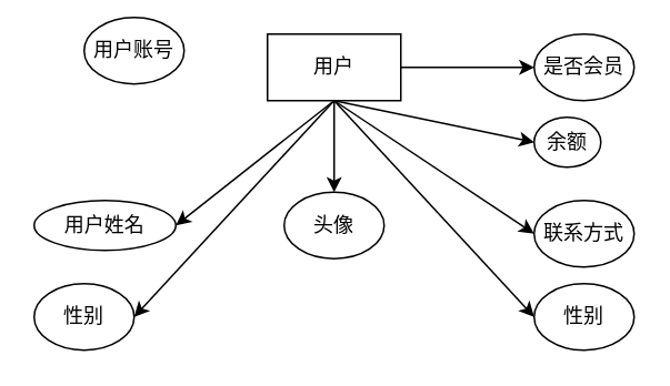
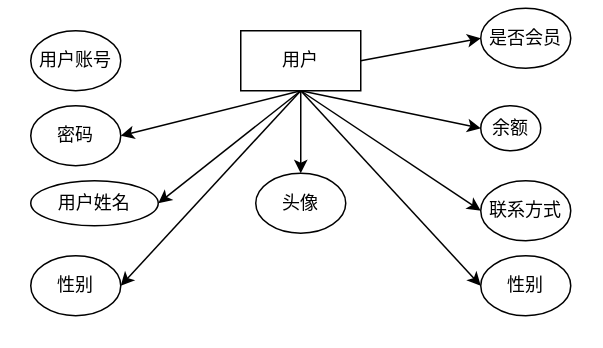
  <mxCell id="0" />
  <mxCell id="1" parent="0" />
  <mxCell id="2" value="用户" style="rounded=0;whiteSpace=wrap;html=1;" vertex="1" parent="1"><mxGeometry x="160" y="20" width="80" height="40" as="geometry" /></mxCell>
- <mxCell id="3" value="用户账号" style="ellipse;whiteSpace=wrap;html=1;" vertex="1" parent="1"><mxGeometry x="50" y="10" width="60" height="40" as="geometry" /></mxCell>
+ <mxCell id="3" value="用户账号" style="ellipse;whiteSpace=wrap;html=1;" vertex="1" parent="1"><mxGeometry x="20" y="20" width="60" height="40" as="geometry" /></mxCell>
+ <mxCell id="4" value="密码" style="ellipse;whiteSpace=wrap;html=1;" vertex="1" parent="1"><mxGeometry x="20" y="70" width="60" height="40" as="geometry" /></mxCell>
  <mxCell id="5" value="联系方式" style="ellipse;whiteSpace=wrap;html=1;" vertex="1" parent="1"><mxGeometry x="320" y="120" width="60" height="40" as="geometry" /></mxCell>
  <mxCell id="6" value="性别" style="ellipse;whiteSpace=wrap;html=1;" vertex="1" parent="1"><mxGeometry x="20" y="170" width="60" height="40" as="geometry" /></mxCell>
  <mxCell id="7" value="余额" style="ellipse;whiteSpace=wrap;html=1;" vertex="1" parent="1"><mxGeometry x="320" y="70" width="40" height="30" as="geometry" /></mxCell>
  <mxCell id="8" value="用户姓名" style="ellipse;whiteSpace=wrap;html=1;" vertex="1" parent="1"><mxGeometry x="20" y="120" width="85" height="30" as="geometry" /></mxCell>
  <mxCell id="9" value="性别" style="ellipse;whiteSpace=wrap;html=1;" vertex="1" parent="1"><mxGeometry x="320" y="170" width="60" height="40" as="geometry" /></mxCell>
- <mxCell id="10" value="是否会员" style="ellipse;whiteSpace=wrap;html=1;" vertex="1" parent="1"><mxGeometry x="320" y="20" width="60" height="40" as="geometry" /></mxCell>
+ <mxCell id="10" value="是否会员" style="ellipse;whiteSpace=wrap;html=1;" vertex="1" parent="1"><mxGeometry x="320" y="5" width="60" height="40" as="geometry" /></mxCell>
  <mxCell id="11" value="头像" style="ellipse;whiteSpace=wrap;html=1;" vertex="1" parent="1"><mxGeometry x="170" y="115" width="60" height="40" as="geometry" /></mxCell>
  <mxCell id="12" value="" style="endArrow=classic;html=1;rounded=0;exitX=1;exitY=0.5;exitDx=0;exitDy=0;entryX=0;entryY=0.5;entryDx=0;entryDy=0;" edge="1" parent="1" source="2" target="10"><mxGeometry width="50" height="50" relative="1" as="geometry"><mxPoint x="160" y="390" as="sourcePoint" /><mxPoint x="210" y="340" as="targetPoint" /></mxGeometry></mxCell>
+ <mxCell id="13" value="" style="endArrow=classic;html=1;rounded=0;exitX=0.5;exitY=1;exitDx=0;exitDy=0;entryX=1;entryY=0.5;entryDx=0;entryDy=0;" edge="1" parent="1" source="2" target="4"><mxGeometry width="50" height="50" relative="1" as="geometry"><mxPoint x="160" y="390" as="sourcePoint" /><mxPoint x="210" y="340" as="targetPoint" /></mxGeometry></mxCell>
  <mxCell id="14" value="" style="endArrow=classic;html=1;rounded=0;entryX=1;entryY=0.5;entryDx=0;entryDy=0;" edge="1" parent="1" target="8"><mxGeometry width="50" height="50" relative="1" as="geometry"><mxPoint x="200" y="60" as="sourcePoint" /><mxPoint x="210" y="340" as="targetPoint" /></mxGeometry></mxCell>
  <mxCell id="15" value="" style="endArrow=classic;html=1;rounded=0;entryX=1;entryY=0.5;entryDx=0;entryDy=0;" edge="1" parent="1" target="6"><mxGeometry width="50" height="50" relative="1" as="geometry"><mxPoint x="200" y="60" as="sourcePoint" /><mxPoint x="210" y="340" as="targetPoint" /></mxGeometry></mxCell>
  <mxCell id="16" value="" style="endArrow=classic;html=1;rounded=0;entryX=0.5;entryY=0;entryDx=0;entryDy=0;" edge="1" parent="1" target="11"><mxGeometry width="50" height="50" relative="1" as="geometry"><mxPoint x="200" y="60" as="sourcePoint" /><mxPoint x="210" y="340" as="targetPoint" /></mxGeometry></mxCell>
  <mxCell id="17" value="" style="endArrow=classic;html=1;rounded=0;entryX=0;entryY=0.5;entryDx=0;entryDy=0;" edge="1" parent="1" target="7"><mxGeometry width="50" height="50" relative="1" as="geometry"><mxPoint x="200" y="60" as="sourcePoint" /><mxPoint x="210" y="340" as="targetPoint" /></mxGeometry></mxCell>
  <mxCell id="18" value="" style="endArrow=classic;html=1;rounded=0;entryX=0;entryY=0.5;entryDx=0;entryDy=0;" edge="1" parent="1" target="5"><mxGeometry width="50" height="50" relative="1" as="geometry"><mxPoint x="200" y="60" as="sourcePoint" /><mxPoint x="210" y="340" as="targetPoint" /></mxGeometry></mxCell>
  <mxCell id="19" value="" style="endArrow=classic;html=1;rounded=0;entryX=0;entryY=0.5;entryDx=0;entryDy=0;" edge="1" parent="1" target="9"><mxGeometry width="50" height="50" relative="1" as="geometry"><mxPoint x="200" y="60" as="sourcePoint" /><mxPoint x="210" y="340" as="targetPoint" /></mxGeometry></mxCell>
